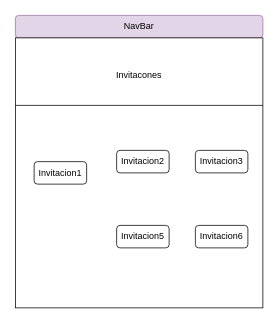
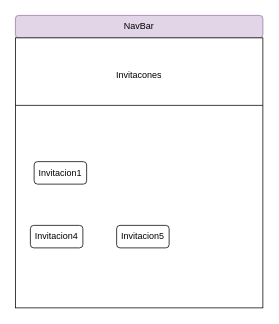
  <mxCell id="0" />
  <mxCell id="1" parent="0" />
  <mxCell id="2" value="NavBar" style="rounded=1;whiteSpace=wrap;html=1;fillColor=#e1d5e7;strokeColor=#9673a6;" vertex="1" parent="1"><mxGeometry x="20" y="20" width="330" height="30" as="geometry" /></mxCell>
  <mxCell id="3" value="" style="rounded=0;whiteSpace=wrap;html=1;" vertex="1" parent="1"><mxGeometry x="20" y="50" width="330" height="360" as="geometry" /></mxCell>
  <mxCell id="4" value="Invitacones" style="text;html=1;strokeColor=none;fillColor=none;align=center;verticalAlign=middle;whiteSpace=wrap;rounded=0;" vertex="1" parent="1"><mxGeometry x="165" y="90" width="40" height="20" as="geometry" /></mxCell>
  <mxCell id="5" value="Invitacion1" style="rounded=1;whiteSpace=wrap;html=1;" vertex="1" parent="1"><mxGeometry x="45" y="215" width="70" height="30" as="geometry" /></mxCell>
- <mxCell id="6" value="Invitacion2" style="rounded=1;whiteSpace=wrap;html=1;" vertex="1" parent="1"><mxGeometry x="155" y="200" width="70" height="30" as="geometry" /></mxCell>
- <mxCell id="7" value="Invitacion3" style="rounded=1;whiteSpace=wrap;html=1;" vertex="1" parent="1"><mxGeometry x="260" y="200" width="70" height="30" as="geometry" /></mxCell>
+ <mxCell id="8" value="Invitacion4" style="rounded=1;whiteSpace=wrap;html=1;" vertex="1" parent="1"><mxGeometry x="40" y="300" width="70" height="30" as="geometry" /></mxCell>
  <mxCell id="9" value="Invitacion5" style="rounded=1;whiteSpace=wrap;html=1;" vertex="1" parent="1"><mxGeometry x="155" y="300" width="70" height="30" as="geometry" /></mxCell>
- <mxCell id="10" value="Invitacion6" style="rounded=1;whiteSpace=wrap;html=1;" vertex="1" parent="1"><mxGeometry x="260" y="300" width="70" height="30" as="geometry" /></mxCell>
  <mxCell id="11" value="" style="endArrow=none;html=1;entryX=1;entryY=0.25;entryDx=0;entryDy=0;exitX=0;exitY=0.25;exitDx=0;exitDy=0;" edge="1" parent="1" source="3" target="3"><mxGeometry width="50" height="50" relative="1" as="geometry"><mxPoint x="130" y="210" as="sourcePoint" /><mxPoint x="180" y="160" as="targetPoint" /></mxGeometry></mxCell>
